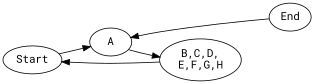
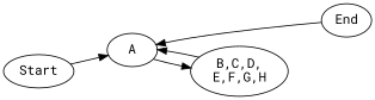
  digraph {
    fontname="Roboto Mono"
    rankdir=LR
    node [fontname="Roboto Mono"]
    edge [fontname="Roboto Mono"]
    End
    Start
    A
    n4 [label="B,C,D,\nE,F,G,H"]
    subgraph sub_1 {
      rank=sink
      End
    }
    subgraph sub_2 {
      rank=source
      Start
    }
    End -> A
    Start -> A
    A -> n4
-   n4 -> Start
+   n4 -> A
  }
